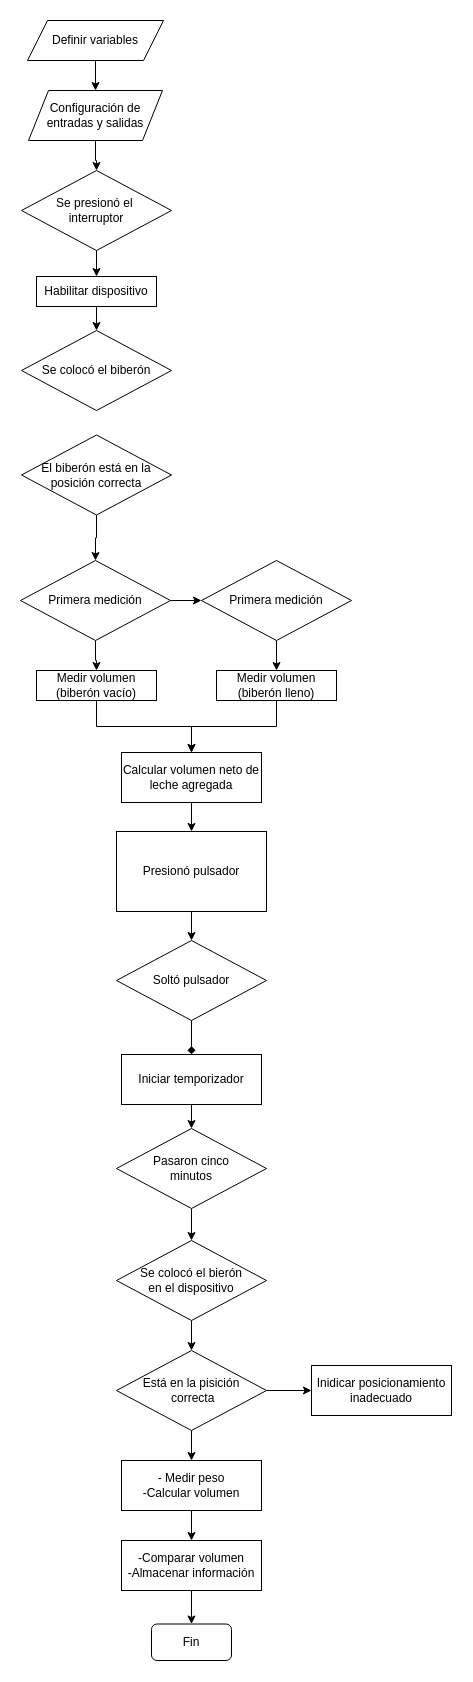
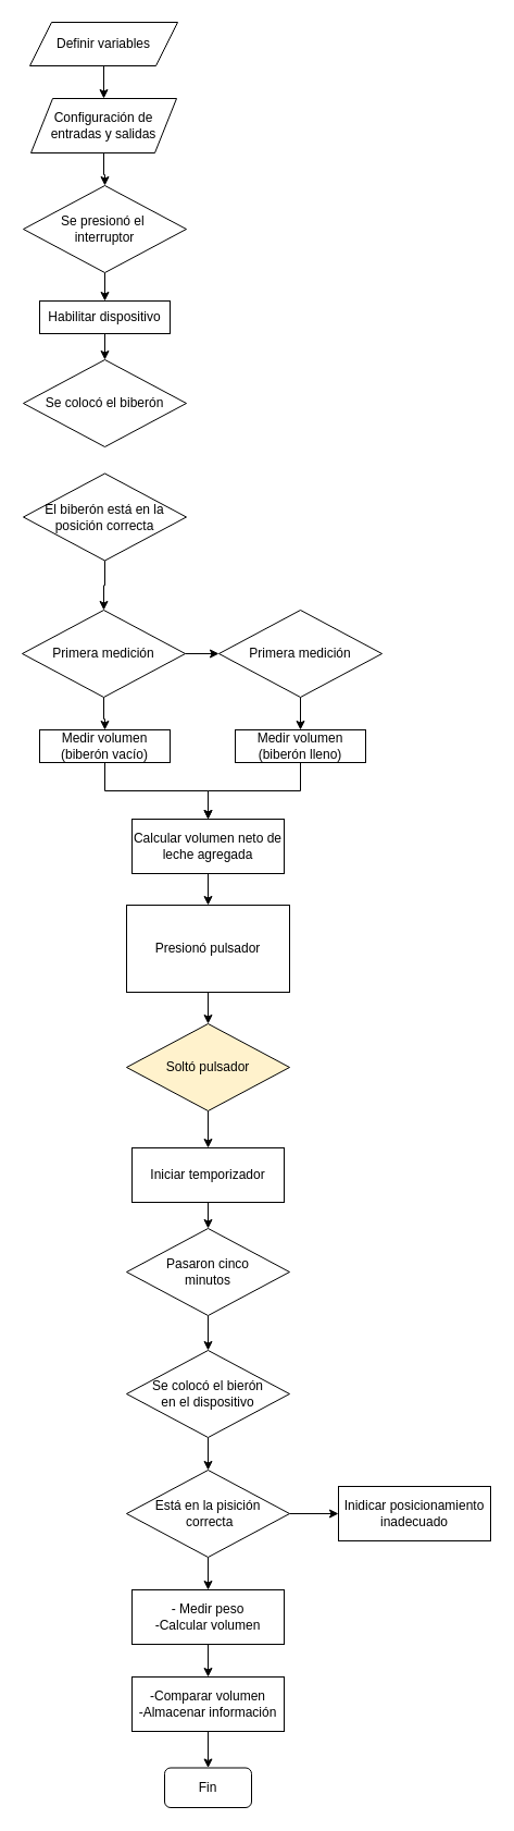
  <mxCell id="0" />
  <mxCell id="1" parent="0" />
  <mxCell id="2" value="" style="edgeStyle=orthogonalEdgeStyle;rounded=0;orthogonalLoop=1;jettySize=auto;html=1;" edge="1" parent="1" source="3" target="5"><mxGeometry relative="1" as="geometry" /></mxCell>
  <mxCell id="3" value="Definir variables" style="shape=parallelogram;perimeter=parallelogramPerimeter;whiteSpace=wrap;html=1;fixedSize=1;" vertex="1" parent="1"><mxGeometry x="27" y="20" width="136" height="40" as="geometry" /></mxCell>
  <mxCell id="4" value="" style="edgeStyle=orthogonalEdgeStyle;rounded=0;orthogonalLoop=1;jettySize=auto;html=1;" edge="1" parent="1" source="5" target="8"><mxGeometry relative="1" as="geometry" /></mxCell>
  <mxCell id="5" value="Configuración de entradas y salidas" style="shape=parallelogram;perimeter=parallelogramPerimeter;whiteSpace=wrap;html=1;fixedSize=1;" vertex="1" parent="1"><mxGeometry x="28" y="90" width="134" height="50" as="geometry" /></mxCell>
  <mxCell id="6" style="edgeStyle=orthogonalEdgeStyle;rounded=0;orthogonalLoop=1;jettySize=auto;html=1;exitX=0.5;exitY=1;exitDx=0;exitDy=0;" edge="1" parent="1" source="5" target="5"><mxGeometry relative="1" as="geometry" /></mxCell>
  <mxCell id="7" value="" style="edgeStyle=orthogonalEdgeStyle;rounded=0;orthogonalLoop=1;jettySize=auto;html=1;" edge="1" parent="1" source="8" target="10"><mxGeometry relative="1" as="geometry" /></mxCell>
  <mxCell id="8" value="Se presionó el&amp;nbsp;&lt;div&gt;interruptor&lt;/div&gt;" style="rhombus;whiteSpace=wrap;html=1;" vertex="1" parent="1"><mxGeometry x="21" y="170" width="150" height="80" as="geometry" /></mxCell>
  <mxCell id="9" value="" style="edgeStyle=orthogonalEdgeStyle;rounded=0;orthogonalLoop=1;jettySize=auto;html=1;" edge="1" parent="1" source="10" target="11"><mxGeometry relative="1" as="geometry" /></mxCell>
  <mxCell id="10" value="Habilitar dispositivo" style="rounded=0;whiteSpace=wrap;html=1;" vertex="1" parent="1"><mxGeometry x="36" y="276" width="120" height="30" as="geometry" /></mxCell>
  <mxCell id="11" value="Se colocó el biberón" style="rhombus;whiteSpace=wrap;html=1;" vertex="1" parent="1"><mxGeometry x="21" y="330" width="150" height="80" as="geometry" /></mxCell>
  <mxCell id="12" value="" style="edgeStyle=orthogonalEdgeStyle;rounded=0;orthogonalLoop=1;jettySize=auto;html=1;" edge="1" parent="1" source="13" target="16"><mxGeometry relative="1" as="geometry" /></mxCell>
  <mxCell id="13" value="El biberón está en la posición correcta" style="rhombus;whiteSpace=wrap;html=1;" vertex="1" parent="1"><mxGeometry x="21" y="434.5" width="150" height="80" as="geometry" /></mxCell>
  <mxCell id="14" value="" style="edgeStyle=orthogonalEdgeStyle;rounded=0;orthogonalLoop=1;jettySize=auto;html=1;" edge="1" parent="1" source="16" target="18"><mxGeometry relative="1" as="geometry" /></mxCell>
  <mxCell id="15" value="" style="edgeStyle=orthogonalEdgeStyle;rounded=0;orthogonalLoop=1;jettySize=auto;html=1;" edge="1" parent="1" source="16" target="20"><mxGeometry relative="1" as="geometry" /></mxCell>
  <mxCell id="16" value="Primera medición" style="rhombus;whiteSpace=wrap;html=1;" vertex="1" parent="1"><mxGeometry x="20" y="560" width="150" height="80" as="geometry" /></mxCell>
  <mxCell id="17" value="" style="edgeStyle=orthogonalEdgeStyle;rounded=0;orthogonalLoop=1;jettySize=auto;html=1;" edge="1" parent="1" source="18" target="22"><mxGeometry relative="1" as="geometry" /></mxCell>
  <mxCell id="18" value="Primera medición" style="rhombus;whiteSpace=wrap;html=1;" vertex="1" parent="1"><mxGeometry x="201" y="560" width="150" height="80" as="geometry" /></mxCell>
  <mxCell id="19" value="" style="edgeStyle=orthogonalEdgeStyle;rounded=0;orthogonalLoop=1;jettySize=auto;html=1;" edge="1" parent="1" source="20" target="24"><mxGeometry relative="1" as="geometry" /></mxCell>
  <mxCell id="20" value="Medir volumen (biberón vacío)" style="rounded=0;whiteSpace=wrap;html=1;" vertex="1" parent="1"><mxGeometry x="36" y="670" width="120" height="30" as="geometry" /></mxCell>
  <mxCell id="21" value="" style="edgeStyle=orthogonalEdgeStyle;rounded=0;orthogonalLoop=1;jettySize=auto;html=1;" edge="1" parent="1" source="22" target="24"><mxGeometry relative="1" as="geometry" /></mxCell>
  <mxCell id="22" value="Medir volumen (biberón lleno)" style="rounded=0;whiteSpace=wrap;html=1;" vertex="1" parent="1"><mxGeometry x="216" y="670" width="120" height="30" as="geometry" /></mxCell>
  <mxCell id="23" value="" style="edgeStyle=orthogonalEdgeStyle;rounded=0;orthogonalLoop=1;jettySize=auto;html=1;" edge="1" parent="1" source="24" target="26"><mxGeometry relative="1" as="geometry" /></mxCell>
  <mxCell id="24" value="Calcular volumen neto de leche agregada" style="rounded=0;whiteSpace=wrap;html=1;" vertex="1" parent="1"><mxGeometry x="121" y="752" width="140" height="50" as="geometry" /></mxCell>
  <mxCell id="25" value="" style="edgeStyle=orthogonalEdgeStyle;rounded=0;orthogonalLoop=1;jettySize=auto;html=1;" edge="1" parent="1" source="26" target="28"><mxGeometry relative="1" as="geometry" /></mxCell>
  <mxCell id="26" value="Presionó pulsador" style="whiteSpace=wrap;html=1;rounded=0;" vertex="1" parent="1"><mxGeometry x="116" y="831" width="150" height="80" as="geometry" /></mxCell>
- <mxCell id="27" value="" style="edgeStyle=orthogonalEdgeStyle;rounded=0;orthogonalLoop=1;jettySize=auto;html=1;endArrow=diamond;" edge="1" parent="1" source="28" target="30"><mxGeometry relative="1" as="geometry" /></mxCell>
- <mxCell id="28" value="Soltó pulsador" style="rhombus;whiteSpace=wrap;html=1;" vertex="1" parent="1"><mxGeometry x="116" y="940" width="150" height="80" as="geometry" /></mxCell>
+ <mxCell id="27" value="" style="edgeStyle=orthogonalEdgeStyle;rounded=0;orthogonalLoop=1;jettySize=auto;html=1;" edge="1" parent="1" source="28" target="30"><mxGeometry relative="1" as="geometry" /></mxCell>
+ <mxCell id="28" value="Soltó pulsador" style="rhombus;whiteSpace=wrap;html=1;fillColor=#fff2cc;" vertex="1" parent="1"><mxGeometry x="116" y="940" width="150" height="80" as="geometry" /></mxCell>
  <mxCell id="29" value="" style="edgeStyle=orthogonalEdgeStyle;rounded=0;orthogonalLoop=1;jettySize=auto;html=1;" edge="1" parent="1" source="30" target="32"><mxGeometry relative="1" as="geometry" /></mxCell>
  <mxCell id="30" value="Iniciar temporizador" style="rounded=0;whiteSpace=wrap;html=1;" vertex="1" parent="1"><mxGeometry x="121" y="1054" width="140" height="50" as="geometry" /></mxCell>
  <mxCell id="31" value="" style="edgeStyle=orthogonalEdgeStyle;rounded=0;orthogonalLoop=1;jettySize=auto;html=1;" edge="1" parent="1" source="32" target="34"><mxGeometry relative="1" as="geometry" /></mxCell>
  <mxCell id="32" value="Pasaron cinco&lt;div&gt;minutos&lt;/div&gt;" style="rhombus;whiteSpace=wrap;html=1;" vertex="1" parent="1"><mxGeometry x="116" y="1128" width="150" height="80" as="geometry" /></mxCell>
  <mxCell id="33" value="" style="edgeStyle=orthogonalEdgeStyle;rounded=0;orthogonalLoop=1;jettySize=auto;html=1;" edge="1" parent="1" source="34" target="37"><mxGeometry relative="1" as="geometry" /></mxCell>
  <mxCell id="34" value="Se colocó el bierón&lt;div&gt;en el dispositivo&lt;span style=&quot;color: rgba(0, 0, 0, 0); font-family: monospace; font-size: 0px; text-align: start; text-wrap-mode: nowrap; background-color: initial;&quot;&gt;%3CmxGraphModel%3E%3Croot%3E%3CmxCell%20id%3D%220%22%2F%3E%3CmxCell%20id%3D%221%22%20parent%3D%220%22%2F%3E%3CmxCell%20id%3D%222%22%20value%3D%22Pasaron%20cinco%26lt%3Bdiv%26gt%3Bminutos%26lt%3B%2Fdiv%26gt%3B%22%20style%3D%22rhombus%3BwhiteSpace%3Dwrap%3Bhtml%3D1%3B%22%20vertex%3D%221%22%20parent%3D%221%22%3E%3CmxGeometry%20x%3D%22435%22%20y%3D%221198%22%20width%3D%22150%22%20height%3D%2280%22%20as%3D%22geometry%22%2F%3E%3C%2FmxCell%3E%3C%2Froot%3E%3C%2FmxGraphModel%3E&lt;/span&gt;&lt;span style=&quot;color: rgba(0, 0, 0, 0); font-family: monospace; font-size: 0px; text-align: start; text-wrap-mode: nowrap; background-color: initial;&quot;&gt;%3CmxGraphModel%3E%3Croot%3E%3CmxCell%20id%3D%220%22%2F%3E%3CmxCell%20id%3D%221%22%20parent%3D%220%22%2F%3E%3CmxCell%20id%3D%222%22%20value%3D%22Pasaron%20cinco%26lt%3Bdiv%26gt%3Bminutos%26lt%3B%2Fdiv%26gt%3B%22%20style%3D%22rhombus%3BwhiteSpace%3Dwrap%3Bhtml%3D1%3B%22%20vertex%3D%221%22%20parent%3D%221%22%3E%3CmxGeometry%20x%3D%22435%22%20y%3D%221198%22%20width%3D%22150%22%20height%3D%2280%22%20as%3D%22geometry%22%2F%3E%3C%2FmxCell%3E%3C%2Froot%3E%3C%2FmxGraphModel%3E&lt;/span&gt;&lt;/div&gt;" style="rhombus;whiteSpace=wrap;html=1;" vertex="1" parent="1"><mxGeometry x="116" y="1240" width="150" height="80" as="geometry" /></mxCell>
  <mxCell id="35" value="" style="edgeStyle=orthogonalEdgeStyle;rounded=0;orthogonalLoop=1;jettySize=auto;html=1;" edge="1" parent="1" source="37" target="38"><mxGeometry relative="1" as="geometry" /></mxCell>
  <mxCell id="36" value="" style="edgeStyle=orthogonalEdgeStyle;rounded=0;orthogonalLoop=1;jettySize=auto;html=1;" edge="1" parent="1" source="37" target="40"><mxGeometry relative="1" as="geometry" /></mxCell>
  <mxCell id="37" value="Está en la pisición&lt;div&gt;&amp;nbsp;correcta&lt;/div&gt;" style="rhombus;whiteSpace=wrap;html=1;" vertex="1" parent="1"><mxGeometry x="116" y="1350" width="150" height="80" as="geometry" /></mxCell>
  <mxCell id="38" value="Inidicar posicionamiento inadecuado" style="rounded=0;whiteSpace=wrap;html=1;" vertex="1" parent="1"><mxGeometry x="311" y="1365" width="140" height="50" as="geometry" /></mxCell>
  <mxCell id="39" value="" style="edgeStyle=orthogonalEdgeStyle;rounded=0;orthogonalLoop=1;jettySize=auto;html=1;" edge="1" parent="1" source="40" target="42"><mxGeometry relative="1" as="geometry" /></mxCell>
  <mxCell id="40" value="- Medir peso&lt;div&gt;-Calcular volumen&lt;/div&gt;" style="rounded=0;whiteSpace=wrap;html=1;" vertex="1" parent="1"><mxGeometry x="121" y="1460" width="140" height="50" as="geometry" /></mxCell>
  <mxCell id="41" value="" style="edgeStyle=orthogonalEdgeStyle;rounded=0;orthogonalLoop=1;jettySize=auto;html=1;" edge="1" parent="1" source="42" target="43"><mxGeometry relative="1" as="geometry" /></mxCell>
  <mxCell id="42" value="-Comparar volumen&lt;div&gt;-Almacenar información&lt;/div&gt;" style="rounded=0;whiteSpace=wrap;html=1;" vertex="1" parent="1"><mxGeometry x="121" y="1540" width="140" height="50" as="geometry" /></mxCell>
  <mxCell id="43" value="Fin" style="rounded=1;whiteSpace=wrap;html=1;" vertex="1" parent="1"><mxGeometry x="151" y="1623.5" width="80" height="36.5" as="geometry" /></mxCell>
